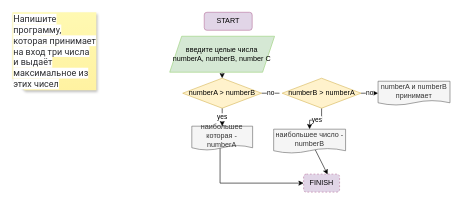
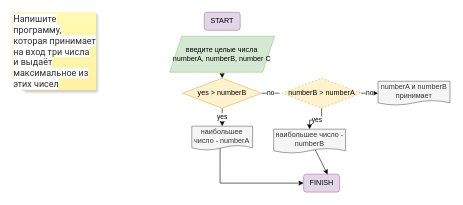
  <mxCell id="0" />
  <mxCell id="1" parent="0" />
  <mxCell id="2" value="&lt;span style=&quot;color: rgb(44, 45, 48); font-family: Roboto, &amp;quot;San Francisco&amp;quot;, &amp;quot;Helvetica Neue&amp;quot;, Helvetica, Arial; font-size: 15px; background-color: rgb(255, 255, 255);&quot;&gt;Напишите программу, которая принимает на вход три числа и выдаёт максимальное из этих чисел&lt;/span&gt;" style="shape=note;whiteSpace=wrap;html=1;backgroundOutline=1;fontColor=#000000;darkOpacity=0.05;fillColor=#FFF9B2;strokeColor=none;fillStyle=solid;direction=west;gradientDirection=north;gradientColor=#FFF2A1;shadow=1;size=20;pointerEvents=1;align=left;" parent="1" vertex="1"><mxGeometry x="20" y="20" width="140" height="130" as="geometry" /></mxCell>
- <mxCell id="3" value="START" style="rounded=1;whiteSpace=wrap;html=1;fillColor=#e1d5e7;strokeColor=#B5739D;" parent="1" vertex="1"><mxGeometry x="340" y="20" width="80" height="30" as="geometry" /></mxCell>
+ <mxCell id="3" value="START" style="rounded=1;whiteSpace=wrap;html=1;fillColor=#e1d5e7;strokeColor=#B5739D;" parent="1" vertex="1"><mxGeometry x="340" y="20" width="60" height="30" as="geometry" /></mxCell>
  <mxCell id="4" style="edgeStyle=orthogonalEdgeStyle;rounded=0;orthogonalLoop=1;jettySize=auto;html=1;exitX=0.5;exitY=1;exitDx=0;exitDy=0;entryX=0.5;entryY=0;entryDx=0;entryDy=0;" parent="1" source="6" edge="1"><mxGeometry relative="1" as="geometry"><mxPoint x="370.005" y="100" as="targetPoint" /></mxGeometry></mxCell>
  <mxCell id="5" style="edgeStyle=orthogonalEdgeStyle;rounded=0;orthogonalLoop=1;jettySize=auto;html=1;exitX=0.5;exitY=1;exitDx=0;exitDy=0;entryX=0.5;entryY=0;entryDx=0;entryDy=0;" parent="1" source="6" edge="1"><mxGeometry relative="1" as="geometry"><mxPoint x="370" y="130" as="targetPoint" /></mxGeometry></mxCell>
  <mxCell id="6" value="введите целые числа numberA, numberB, number C" style="shape=parallelogram;perimeter=parallelogramPerimeter;whiteSpace=wrap;html=1;fixedSize=1;strokeColor=#97D077;fillColor=#d5e8d4;" parent="1" vertex="1"><mxGeometry x="282.38" y="60" width="175" height="60" as="geometry" /></mxCell>
  <mxCell id="7" style="edgeStyle=orthogonalEdgeStyle;rounded=0;orthogonalLoop=1;jettySize=auto;html=1;exitX=0.465;exitY=0.863;exitDx=0;exitDy=0;entryX=0;entryY=0.5;entryDx=0;entryDy=0;exitPerimeter=0;" parent="1" source="8" target="9" edge="1"><mxGeometry relative="1" as="geometry"><Array as="points"><mxPoint x="366" y="305" /></Array></mxGeometry></mxCell>
- <mxCell id="8" value="наибольшее которая - numberA" style="shape=document;whiteSpace=wrap;html=1;boundedLbl=1;strokeColor=#666666;fillColor=#f5f5f5;fontColor=#333333;size=0.199;" parent="1" vertex="1"><mxGeometry x="319.28" y="210" width="101.44" height="40" as="geometry" /></mxCell>
- <mxCell id="9" value="FINISH" style="rounded=1;whiteSpace=wrap;html=1;fillColor=#e1d5e7;strokeColor=#B5739D;dashed=1;" parent="1" vertex="1"><mxGeometry x="505.81" y="290" width="60" height="30" as="geometry" /></mxCell>
+ <mxCell id="8" value="наибольшее число - numberA" style="shape=document;whiteSpace=wrap;html=1;boundedLbl=1;strokeColor=#666666;fillColor=#f5f5f5;fontColor=#333333;size=0.199;" parent="1" vertex="1"><mxGeometry x="319.28" y="210" width="101.44" height="40" as="geometry" /></mxCell>
+ <mxCell id="9" value="FINISH" style="rounded=1;whiteSpace=wrap;html=1;fillColor=#e1d5e7;strokeColor=#B5739D;" parent="1" vertex="1"><mxGeometry x="505.81" y="290" width="60" height="30" as="geometry" /></mxCell>
  <mxCell id="10" value="yes" style="edgeStyle=orthogonalEdgeStyle;rounded=0;orthogonalLoop=1;jettySize=auto;html=1;exitX=0.5;exitY=1;exitDx=0;exitDy=0;" parent="1" source="12" edge="1"><mxGeometry relative="1" as="geometry"><mxPoint x="370" y="210" as="targetPoint" /><Array as="points"><mxPoint x="370" y="210" /><mxPoint x="370" y="210" /></Array></mxGeometry></mxCell>
  <mxCell id="11" value="no" style="edgeStyle=orthogonalEdgeStyle;rounded=0;orthogonalLoop=1;jettySize=auto;html=1;exitX=1;exitY=0.5;exitDx=0;exitDy=0;entryX=-0.034;entryY=0.51;entryDx=0;entryDy=0;entryPerimeter=0;endArrow=none;" parent="1" source="12" target="17" edge="1"><mxGeometry relative="1" as="geometry" /></mxCell>
- <mxCell id="12" value="numberA &amp;gt; numberB" style="rhombus;whiteSpace=wrap;html=1;strokeColor=#d6b656;fillColor=#fff2cc;" parent="1" vertex="1"><mxGeometry x="304.07" y="130" width="131.62" height="50" as="geometry" /></mxCell>
+ <mxCell id="12" value="yes &amp;gt; numberB" style="rhombus;whiteSpace=wrap;html=1;strokeColor=#d6b656;fillColor=#fff2cc;" parent="1" vertex="1"><mxGeometry x="304.07" y="130" width="131.62" height="50" as="geometry" /></mxCell>
  <mxCell id="13" value="наибольшее число - numberB" style="shape=document;whiteSpace=wrap;html=1;boundedLbl=1;strokeColor=#666666;fillColor=#f5f5f5;fontColor=#333333;size=0.199;" parent="1" vertex="1"><mxGeometry x="455.81" y="215" width="120" height="40" as="geometry" /></mxCell>
  <mxCell id="14" value="" style="endArrow=classic;html=1;rounded=0;entryX=0.667;entryY=0.017;entryDx=0;entryDy=0;entryPerimeter=0;exitX=0.579;exitY=0.863;exitDx=0;exitDy=0;exitPerimeter=0;" parent="1" source="13" target="9" edge="1"><mxGeometry width="50" height="50" relative="1" as="geometry"><mxPoint x="530" y="200" as="sourcePoint" /><mxPoint x="530" y="300" as="targetPoint" /></mxGeometry></mxCell>
  <mxCell id="15" value="yes" style="edgeStyle=orthogonalEdgeStyle;rounded=0;orthogonalLoop=1;jettySize=auto;html=1;exitX=0.5;exitY=1;exitDx=0;exitDy=0;entryX=0.5;entryY=0;entryDx=0;entryDy=0;" parent="1" source="17" target="13" edge="1"><mxGeometry relative="1" as="geometry" /></mxCell>
  <mxCell id="16" value="no" style="edgeStyle=orthogonalEdgeStyle;rounded=0;orthogonalLoop=1;jettySize=auto;html=1;exitX=1;exitY=0.5;exitDx=0;exitDy=0;entryX=0;entryY=0.5;entryDx=0;entryDy=0;" parent="1" source="17" target="18" edge="1"><mxGeometry relative="1" as="geometry" /></mxCell>
- <mxCell id="17" value="numberB &amp;gt; numberA" style="rhombus;whiteSpace=wrap;html=1;strokeColor=#d6b656;fillColor=#fff2cc;" parent="1" vertex="1"><mxGeometry x="470" y="130" width="131.62" height="50" as="geometry" /></mxCell>
+ <mxCell id="17" value="numberB &amp;gt; numberA" style="rhombus;whiteSpace=wrap;html=1;strokeColor=#d6b656;fillColor=#fff2cc;dashed=1;" parent="1" vertex="1"><mxGeometry x="470" y="130" width="131.62" height="50" as="geometry" /></mxCell>
  <mxCell id="18" value="numberA и numberB принимает" style="shape=document;whiteSpace=wrap;html=1;boundedLbl=1;strokeColor=#666666;fillColor=#f5f5f5;fontColor=#333333;size=0.199;" parent="1" vertex="1"><mxGeometry x="630" y="135" width="120" height="40" as="geometry" /></mxCell>
